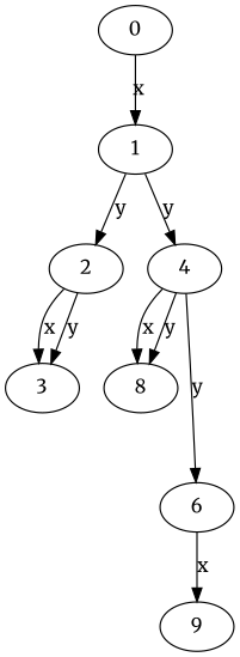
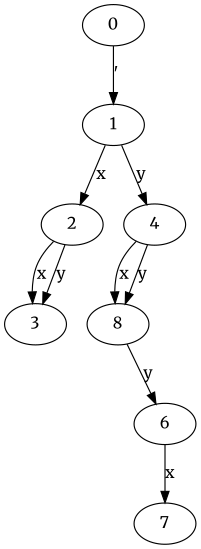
  digraph {
    fontname=Merriweather
    node [fontname=Merriweather]
    edge [fontname=Merriweather]
    0
    1
    2
    4
    3
    n6 [label=8]
    6
-   7 [label=9]
-   0 -> 1 [label=x]
-   1 -> 2 [label=y]
+   7
+   0 -> 1 [label="'"]
+   1 -> 2 [label=x]
    1 -> 4 [label=y]
    2 -> 3 [label=x]
    2 -> 3 [label=y]
    4 -> n6 [label=x]
    4 -> n6 [label=y]
-   4 -> 6 [label=y]
+   n6 -> 6 [label=y]
    6 -> 7 [label=x]
  }
